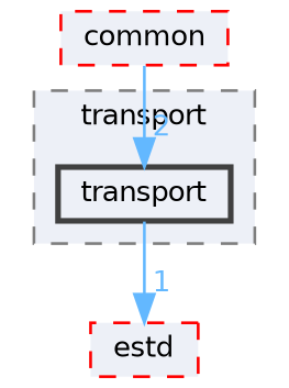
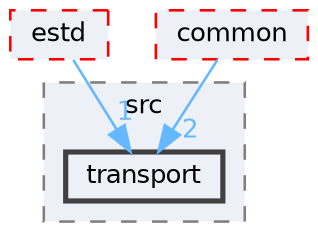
  digraph {
    compound=true
    node [color=red fillcolor="#edf0f7" fontname=Helvetica fontsize=10 shape=box style="filled,dashed"]
    edge [color=steelblue1 fontcolor=steelblue1 fontname=Helvetica fontsize=10 labeldistance=1.5 labelfontname=Helvetica labelfontsize=10]
    n1 [color=grey25 height=0.2 label=transport style="filled,bold" width=0.4]
    n2 [height=0.2 label=estd width=0.4]
    n3 [height=0.2 label=common width=0.4]
    subgraph cluster_1 {
      bgcolor="#edf0f7"
      fontname=Helvetica
      fontsize=10
-     label=transport
+     label=src
      pencolor=grey50
      style="filled,dashed"
      n1
    }
-   n1 -> n2 [headlabel=1]
+   n2 -> n1 [headlabel=1]
    n3 -> n1 [headlabel=2]
  }
